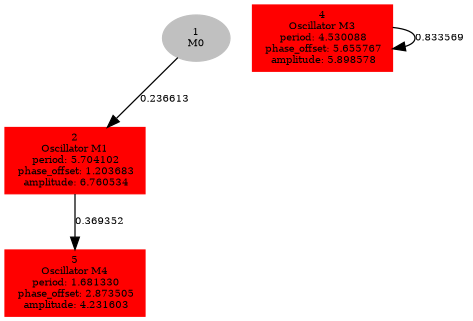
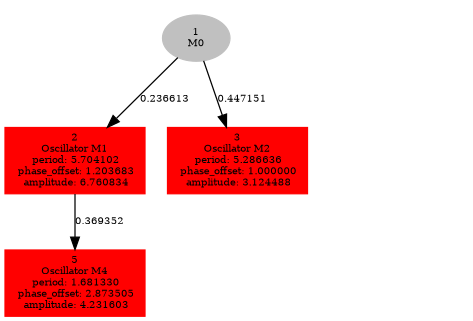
  digraph {
    forcelabels=true
    node [color=red fontsize=8 style=filled shape=box]
    edge [fontsize=8]
    n1 [color=grey label=<1<BR/>M0> shape=""]
-   n2 [label=<2<BR />Oscillator M1<BR /> period: 5.704102<BR /> phase_offset: 1.203683<BR /> amplitude: 6.760534>]
+   n2 [label=<2<BR />Oscillator M1<BR /> period: 5.704102<BR /> phase_offset: 1.203683<BR /> amplitude: 6.760834>]
+   n3 [label=<3<BR />Oscillator M2<BR /> period: 5.286636<BR /> phase_offset: 1.000000<BR /> amplitude: 3.124488>]
    n4 [label=<5<BR />Oscillator M4<BR /> period: 1.681330<BR /> phase_offset: 2.873505<BR /> amplitude: 4.231603>]
-   n5 [label=<4<BR />Oscillator M3<BR /> period: 4.530088<BR /> phase_offset: 5.655767<BR /> amplitude: 5.898578>]
    n1 -> n2 [label="0.236613 "]
+   n1 -> n3 [label="0.447151 "]
    n2 -> n4 [label="0.369352 "]
-   n5 -> n5 [label="0.833569 "]
  }
